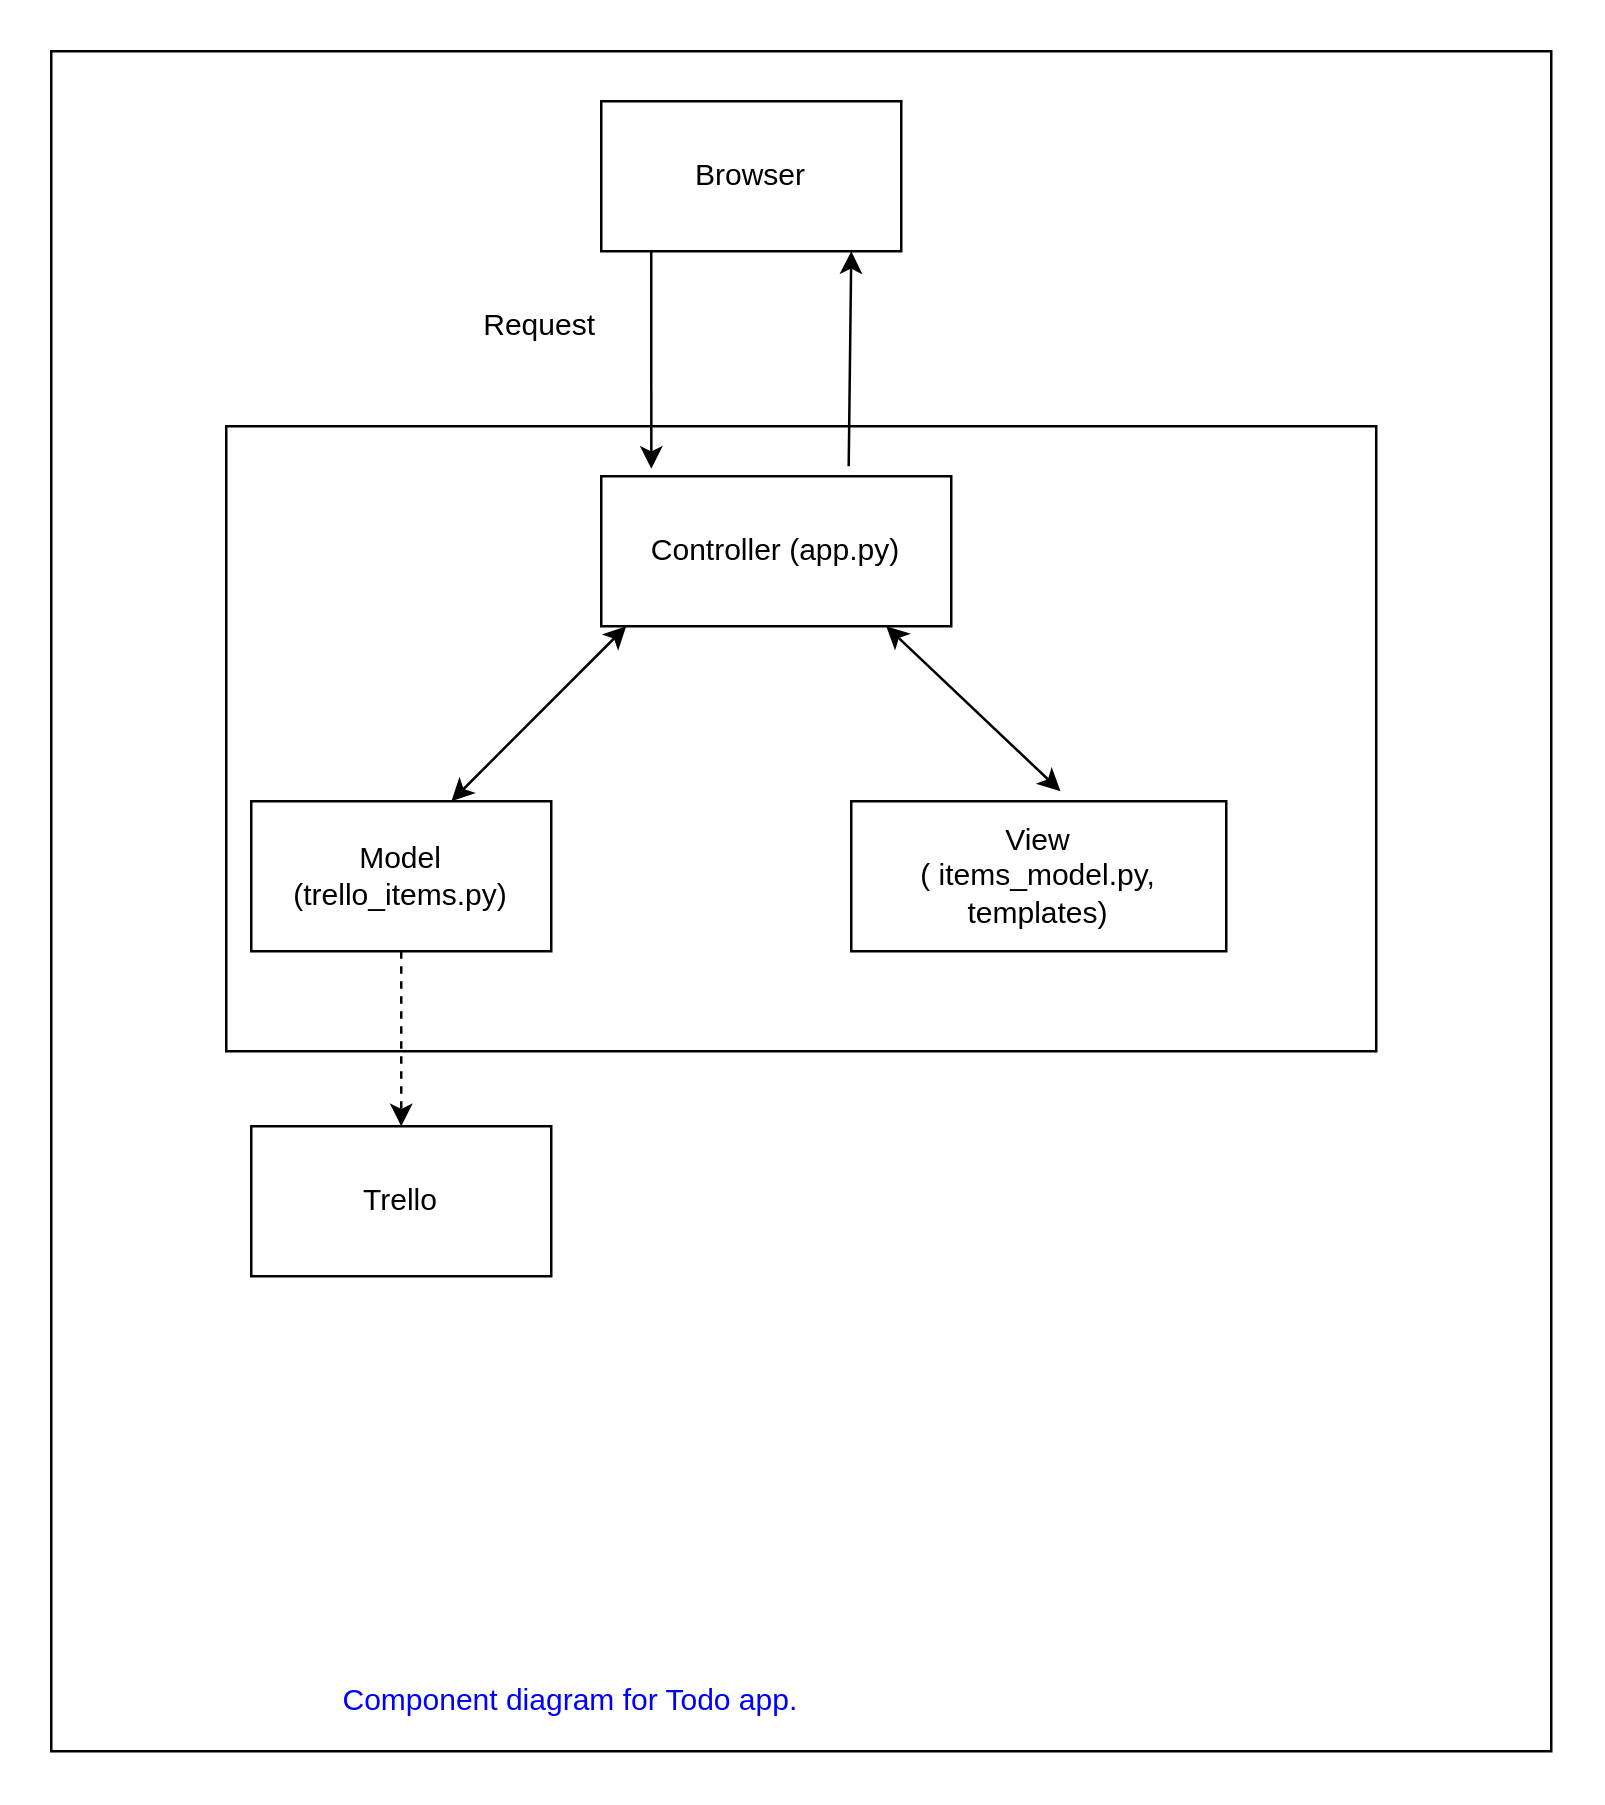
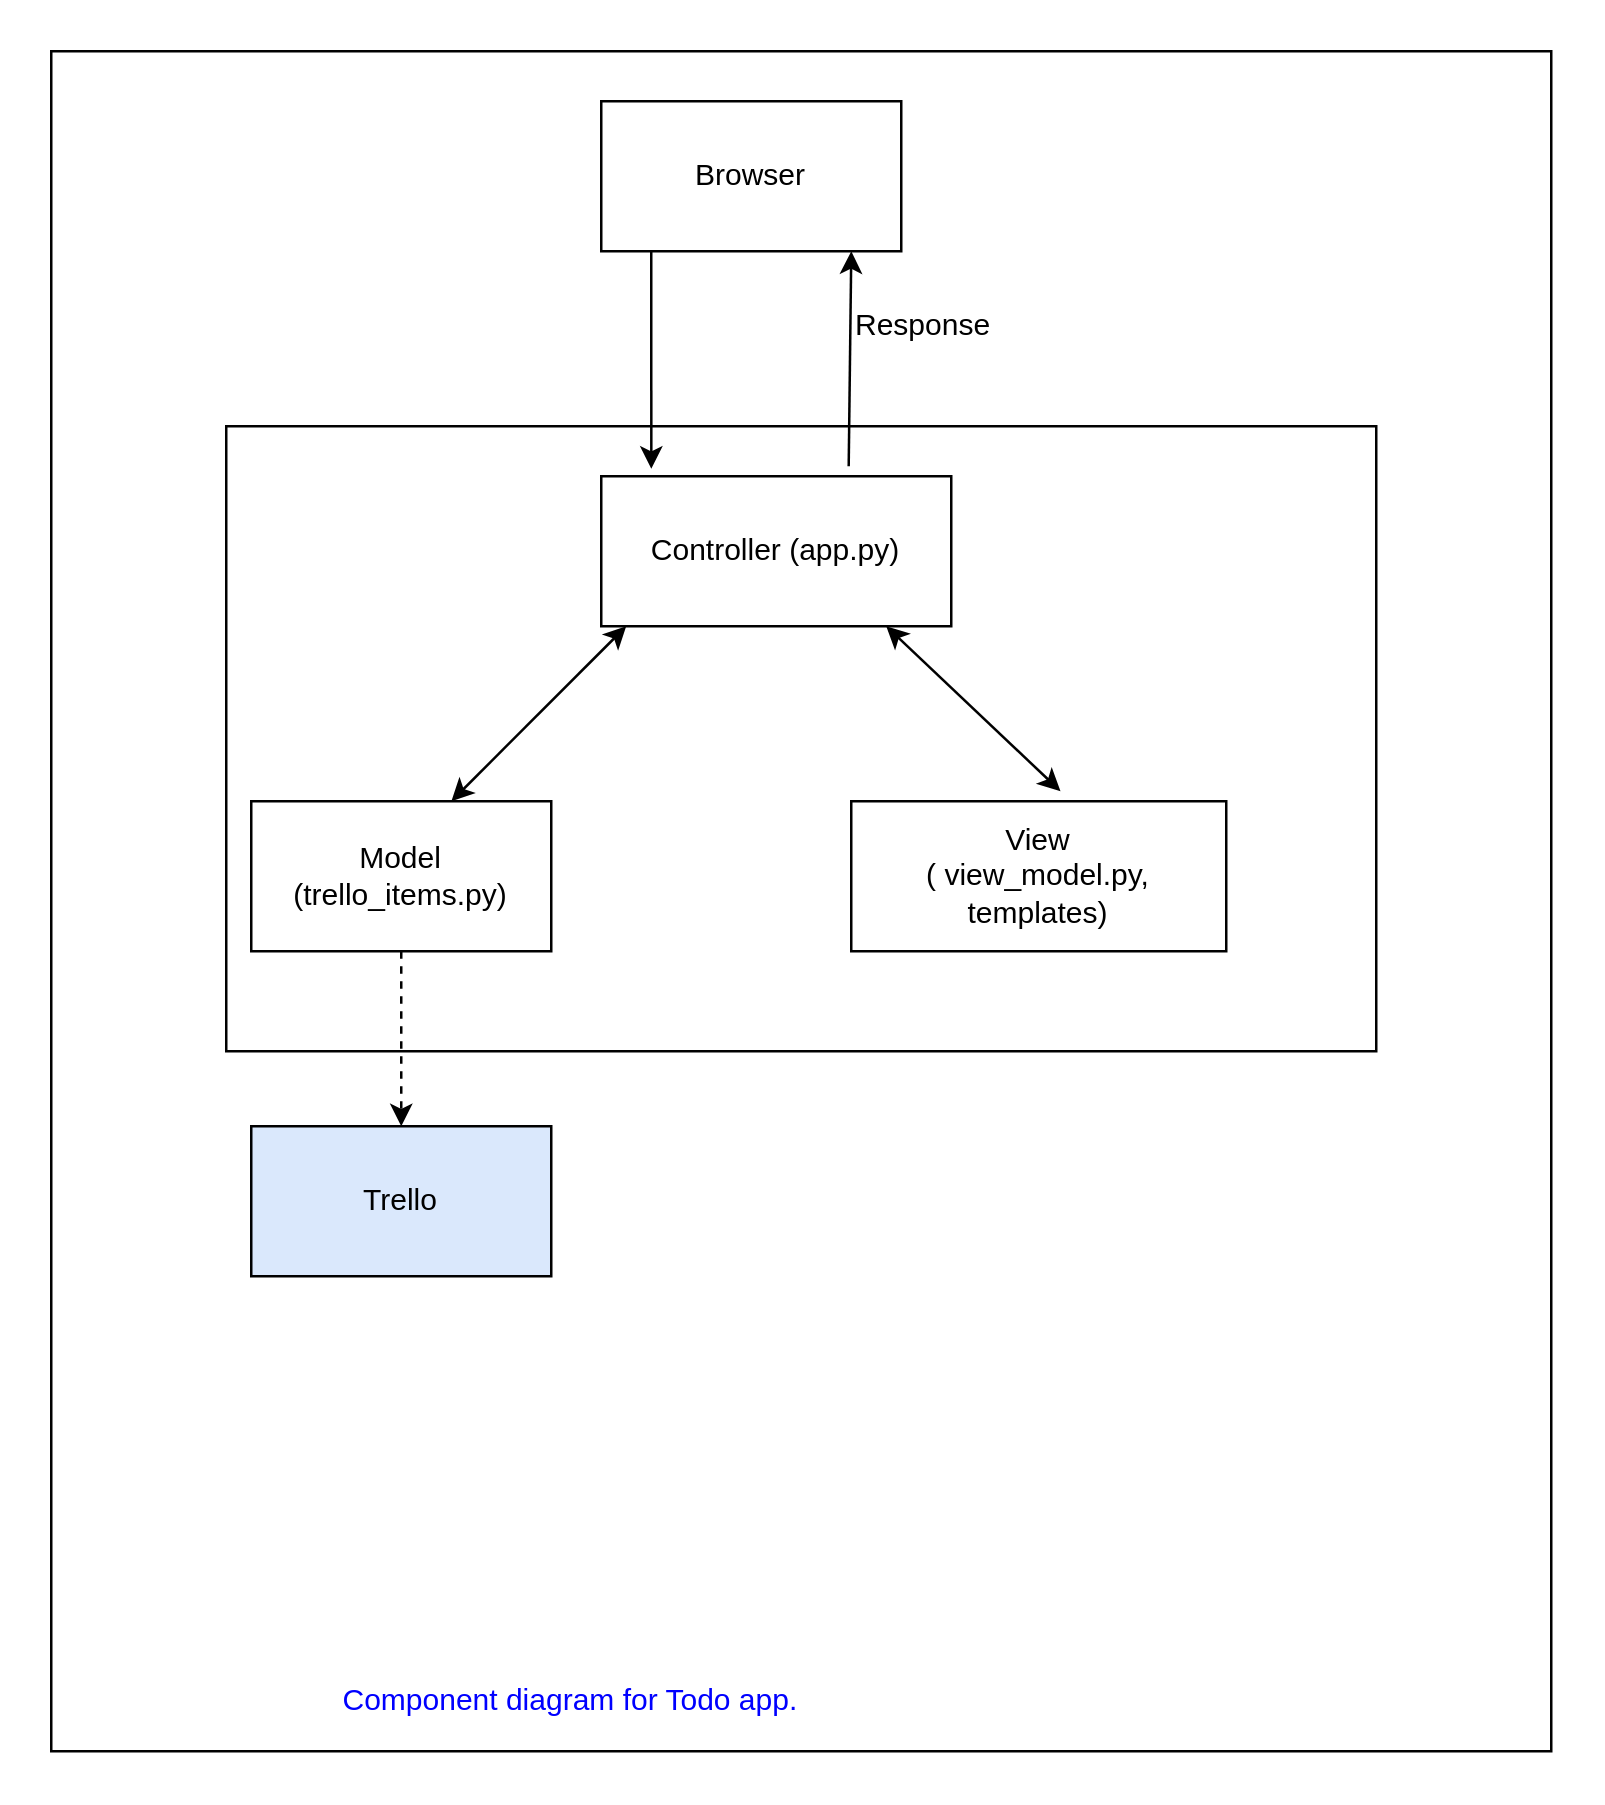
  <mxCell id="0" />
  <mxCell id="1" parent="0" />
  <mxCell id="2" value="" style="rounded=0;whiteSpace=wrap;html=1;" parent="1" vertex="1"><mxGeometry x="20" y="20" width="600" height="680" as="geometry" /></mxCell>
  <mxCell id="3" value="Controller (app.py)" style="rounded=0;whiteSpace=wrap;html=1;" parent="1" vertex="1"><mxGeometry x="240" y="190" width="140" height="60" as="geometry" /></mxCell>
  <mxCell id="4" style="edgeStyle=orthogonalEdgeStyle;rounded=0;orthogonalLoop=1;jettySize=auto;html=1;dashed=1;" parent="1" source="5" target="6" edge="1"><mxGeometry relative="1" as="geometry"><mxPoint x="160" y="480" as="targetPoint" /></mxGeometry></mxCell>
  <mxCell id="5" value="Model (trello_items.py)" style="rounded=0;whiteSpace=wrap;html=1;" parent="1" vertex="1"><mxGeometry x="100" y="320" width="120" height="60" as="geometry" /></mxCell>
- <mxCell id="6" value="Trello" style="rounded=0;whiteSpace=wrap;html=1;" parent="1" vertex="1"><mxGeometry x="100" y="450" width="120" height="60" as="geometry" /></mxCell>
- <mxCell id="7" value="View &lt;br&gt;( items_model.py, templates)" style="rounded=0;whiteSpace=wrap;html=1;" parent="1" vertex="1"><mxGeometry x="340" y="320" width="150" height="60" as="geometry" /></mxCell>
+ <mxCell id="6" value="Trello" style="rounded=0;whiteSpace=wrap;html=1;fillColor=#dae8fc;" parent="1" vertex="1"><mxGeometry x="100" y="450" width="120" height="60" as="geometry" /></mxCell>
+ <mxCell id="7" value="View &lt;br&gt;( view_model.py, templates)" style="rounded=0;whiteSpace=wrap;html=1;" parent="1" vertex="1"><mxGeometry x="340" y="320" width="150" height="60" as="geometry" /></mxCell>
  <mxCell id="8" value="" style="endArrow=classic;startArrow=classic;html=1;exitX=0.667;exitY=0;exitDx=0;exitDy=0;exitPerimeter=0;" parent="1" source="5" edge="1"><mxGeometry width="50" height="50" relative="1" as="geometry"><mxPoint x="200" y="300" as="sourcePoint" /><mxPoint x="250" y="250" as="targetPoint" /></mxGeometry></mxCell>
  <mxCell id="9" value="" style="endArrow=classic;startArrow=classic;html=1;entryX=0.558;entryY=-0.067;entryDx=0;entryDy=0;entryPerimeter=0;" parent="1" target="7" edge="1"><mxGeometry width="50" height="50" relative="1" as="geometry"><mxPoint x="354" y="250" as="sourcePoint" /><mxPoint x="404" y="310" as="targetPoint" /></mxGeometry></mxCell>
  <mxCell id="10" value="Browser" style="rounded=0;whiteSpace=wrap;html=1;" parent="1" vertex="1"><mxGeometry x="240" y="40" width="120" height="60" as="geometry" /></mxCell>
  <mxCell id="11" value="" style="endArrow=classic;html=1;entryX=0.143;entryY=-0.05;entryDx=0;entryDy=0;entryPerimeter=0;" parent="1" target="3" edge="1"><mxGeometry width="50" height="50" relative="1" as="geometry"><mxPoint x="260" y="100" as="sourcePoint" /><mxPoint x="260" y="180" as="targetPoint" /></mxGeometry></mxCell>
- <mxCell id="12" value="Request" style="text;html=1;strokeColor=none;fillColor=none;align=right;verticalAlign=middle;whiteSpace=wrap;rounded=0;" parent="1" vertex="1"><mxGeometry x="120" y="120" width="120" height="20" as="geometry" /></mxCell>
  <mxCell id="13" value="" style="endArrow=classic;html=1;entryX=0.143;entryY=-0.05;entryDx=0;entryDy=0;entryPerimeter=0;exitX=0.707;exitY=-0.067;exitDx=0;exitDy=0;exitPerimeter=0;" parent="1" source="3" edge="1"><mxGeometry width="50" height="50" relative="1" as="geometry"><mxPoint x="340" y="180" as="sourcePoint" /><mxPoint x="340.02" y="100" as="targetPoint" /></mxGeometry></mxCell>
+ <mxCell id="14" value="Response" style="text;html=1;strokeColor=none;fillColor=none;align=left;verticalAlign=middle;whiteSpace=wrap;rounded=0;" parent="1" vertex="1"><mxGeometry x="340" y="120" width="120" height="20" as="geometry" /></mxCell>
  <mxCell id="15" value="&lt;font color=&quot;#0000ff&quot;&gt;Component diagram for Todo app.&lt;/font&gt;" style="text;html=1;strokeColor=none;fillColor=none;align=left;verticalAlign=middle;whiteSpace=wrap;rounded=0;" parent="1" vertex="1"><mxGeometry x="135" y="670" width="470" height="20" as="geometry" /></mxCell>
  <mxCell id="16" value="" style="rounded=0;whiteSpace=wrap;html=1;shadow=0;glass=0;fillColor=none;" vertex="1" parent="1"><mxGeometry x="90" y="170" width="460" height="250" as="geometry" /></mxCell>
